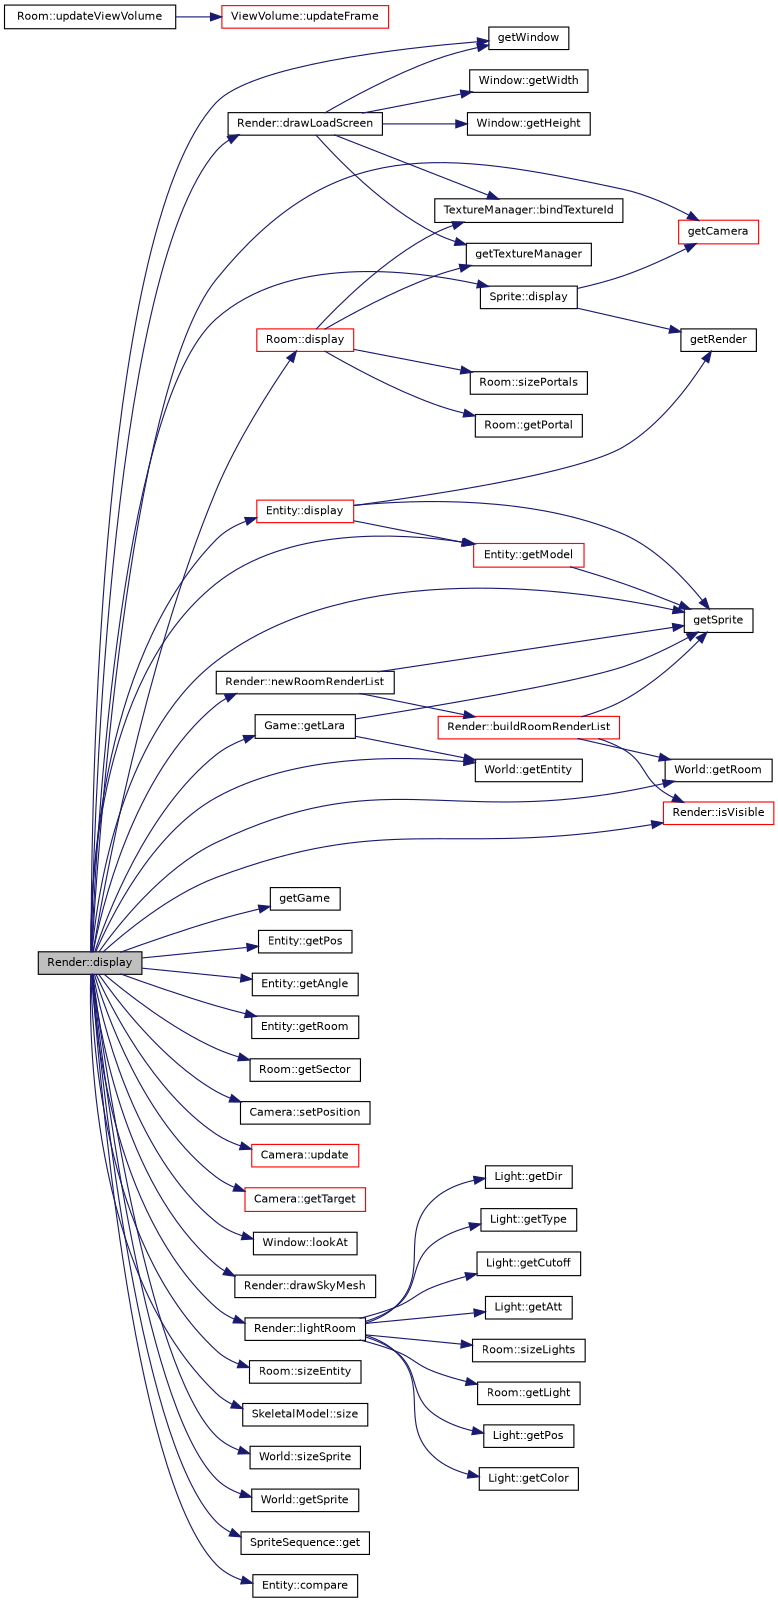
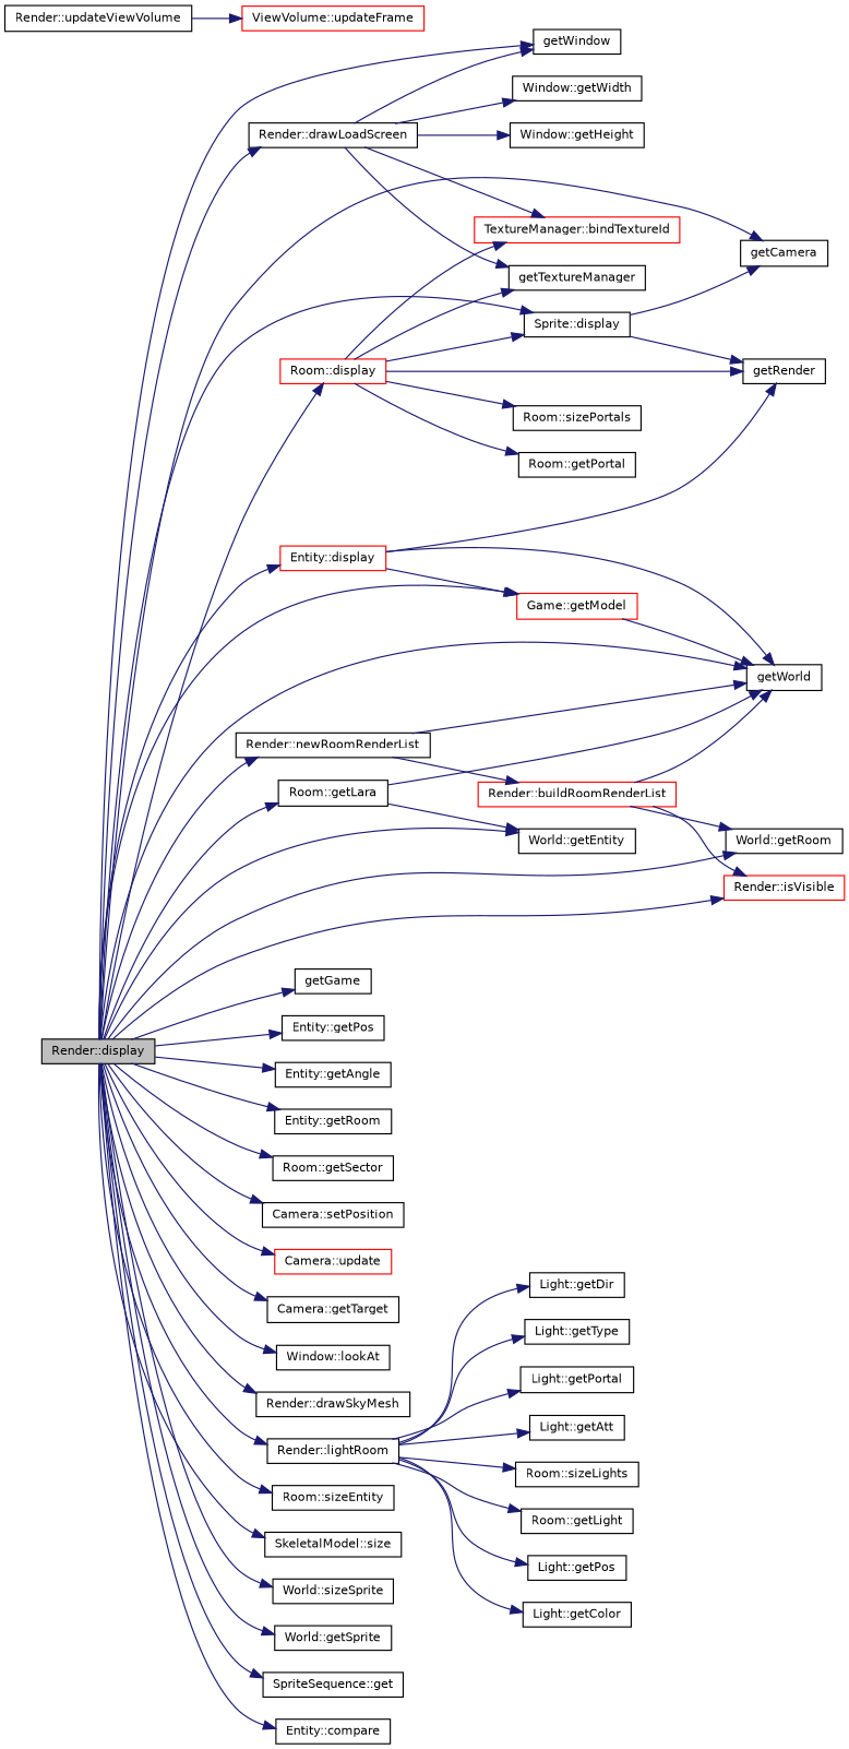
  digraph {
    rankdir=LR
    node [color=black fillcolor=white fontname=Helvetica fontsize=10 shape=record style=filled]
    edge [color=midnightblue fontname=Helvetica fontsize=10 labelfontname=Helvetica labelfontsize=10 style=solid]
    n1 [fillcolor=grey75 fontcolor=black height=0.2 label="Render::display" width=0.4]
    n2 [height=0.2 label="Render::drawLoadScreen" width=0.4]
    n3 [height=0.2 label=getWindow width=0.4]
    n4 [height=0.2 label=getGame width=0.4]
-   n5 [height=0.2 label="Game::getLara" width=0.4]
-   n6 [height=0.2 label=getSprite width=0.4]
+   n5 [height=0.2 label="Room::getLara" width=0.4]
+   n6 [height=0.2 label=getWorld width=0.4]
    n7 [height=0.2 label="World::getEntity" width=0.4]
    n8 [height=0.2 label="Entity::getPos" width=0.4]
    n9 [height=0.2 label="Entity::getAngle" width=0.4]
    n10 [height=0.2 label="Entity::getRoom" width=0.4]
    n11 [height=0.2 label="World::getRoom" width=0.4]
    n12 [height=0.2 label="Room::getSector" width=0.4]
-   n13 [color=red height=0.2 label=getCamera width=0.4]
+   n13 [height=0.2 label=getCamera width=0.4]
    n14 [height=0.2 label="Camera::setPosition" width=0.4]
    n15 [color=red height=0.2 label="Camera::update" width=0.4]
-   n16 [color=red height=0.2 label="Camera::getTarget" width=0.4]
+   n16 [height=0.2 label="Camera::getTarget" width=0.4]
    n17 [height=0.2 label="Window::lookAt" width=0.4]
    n18 [height=0.2 label="Render::drawSkyMesh" width=0.4]
    n19 [height=0.2 label="Render::newRoomRenderList" width=0.4]
    n20 [color=red height=0.2 label="Render::isVisible" width=0.4]
    n21 [height=0.2 label="Render::lightRoom" width=0.4]
    n22 [color=red height=0.2 label="Room::display" width=0.4]
    n23 [height=0.2 label="Sprite::display" width=0.4]
    n24 [height=0.2 label="Room::sizeEntity" width=0.4]
-   n25 [color=red height=0.2 label="Entity::getModel" width=0.4]
+   n25 [color=red height=0.2 label="Game::getModel" width=0.4]
    n26 [height=0.2 label="SkeletalModel::size" width=0.4]
    n27 [color=red height=0.2 label="Entity::display" width=0.4]
    n28 [height=0.2 label="World::sizeSprite" width=0.4]
    n29 [height=0.2 label="World::getSprite" width=0.4]
    n30 [height=0.2 label="SpriteSequence::get" width=0.4]
    n31 [height=0.2 label="Entity::compare" width=0.4]
    n32 [height=0.2 label="Window::getWidth" width=0.4]
    n33 [height=0.2 label="Window::getHeight" width=0.4]
    n34 [height=0.2 label=getTextureManager width=0.4]
-   n35 [height=0.2 label="TextureManager::bindTextureId" width=0.4]
-   n36 [height=0.2 label="Room::updateViewVolume" width=0.4]
+   n35 [color=red height=0.2 label="TextureManager::bindTextureId" width=0.4]
+   n36 [height=0.2 label="Render::updateViewVolume" width=0.4]
    n37 [color=red height=0.2 label="ViewVolume::updateFrame" width=0.4]
    n38 [color=red height=0.2 label="Render::buildRoomRenderList" width=0.4]
    n39 [height=0.2 label="Room::sizeLights" width=0.4]
    n40 [height=0.2 label="Room::getLight" width=0.4]
    n41 [height=0.2 label="Light::getPos" width=0.4]
    n42 [height=0.2 label="Light::getColor" width=0.4]
    n43 [height=0.2 label="Light::getDir" width=0.4]
    n44 [height=0.2 label="Light::getType" width=0.4]
-   n45 [height=0.2 label="Light::getCutoff" width=0.4]
+   n45 [height=0.2 label="Light::getPortal" width=0.4]
    n46 [height=0.2 label="Light::getAtt" width=0.4]
    n47 [height=0.2 label=getRender width=0.4]
    n48 [height=0.2 label="Room::sizePortals" width=0.4]
    n49 [height=0.2 label="Room::getPortal" width=0.4]
    n1 -> n2
    n1 -> n3
    n1 -> n4
    n1 -> n5
    n1 -> n6
    n1 -> n7
    n1 -> n8
    n1 -> n9
    n1 -> n10
    n1 -> n11
    n1 -> n12
    n1 -> n13
    n1 -> n14
    n1 -> n15
    n1 -> n16
    n1 -> n17
    n1 -> n18
    n1 -> n19
    n1 -> n20
    n1 -> n21
    n1 -> n22
    n1 -> n23
    n1 -> n24
    n1 -> n25
    n1 -> n26
    n1 -> n27
    n1 -> n28
    n1 -> n29
    n1 -> n30
    n1 -> n31
    n2 -> n3
    n2 -> n32
    n2 -> n33
    n2 -> n34
    n2 -> n35
    n5 -> n6
    n5 -> n7
    n19 -> n6
    n19 -> n38
    n21 -> n39
    n21 -> n40
    n21 -> n41
    n21 -> n42
    n21 -> n43
    n21 -> n44
    n21 -> n45
    n21 -> n46
+   n22 -> n23
    n22 -> n34
    n22 -> n35
+   n22 -> n47
    n22 -> n48
    n22 -> n49
    n23 -> n13
    n23 -> n47
    n25 -> n6
    n27 -> n6
    n27 -> n25
    n27 -> n47
    n36 -> n37
    n38 -> n6
    n38 -> n11
    n38 -> n20
  }
